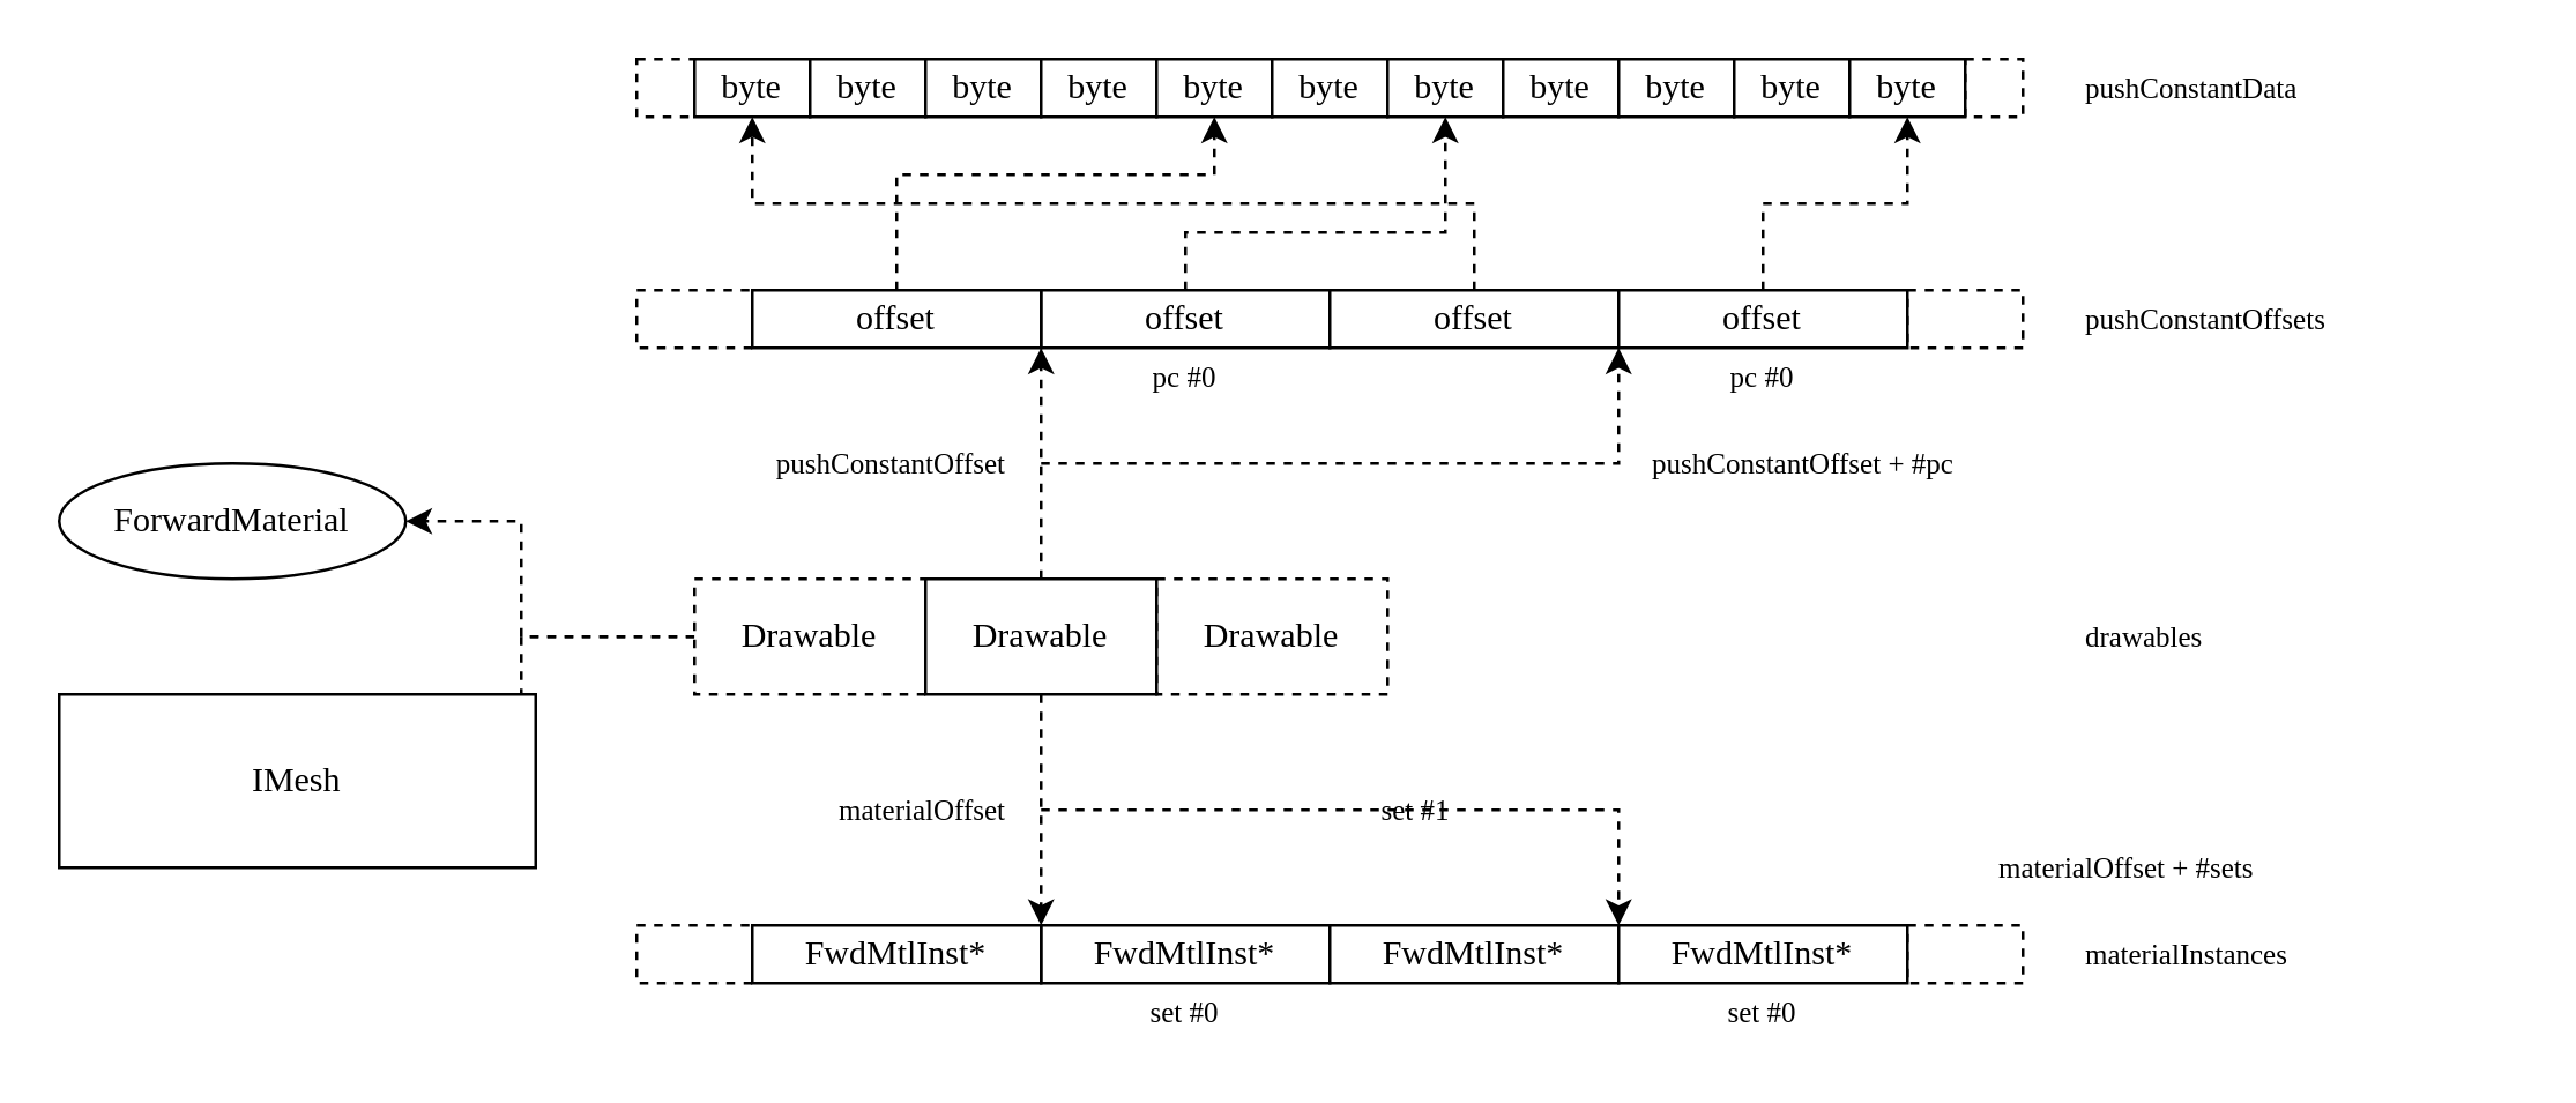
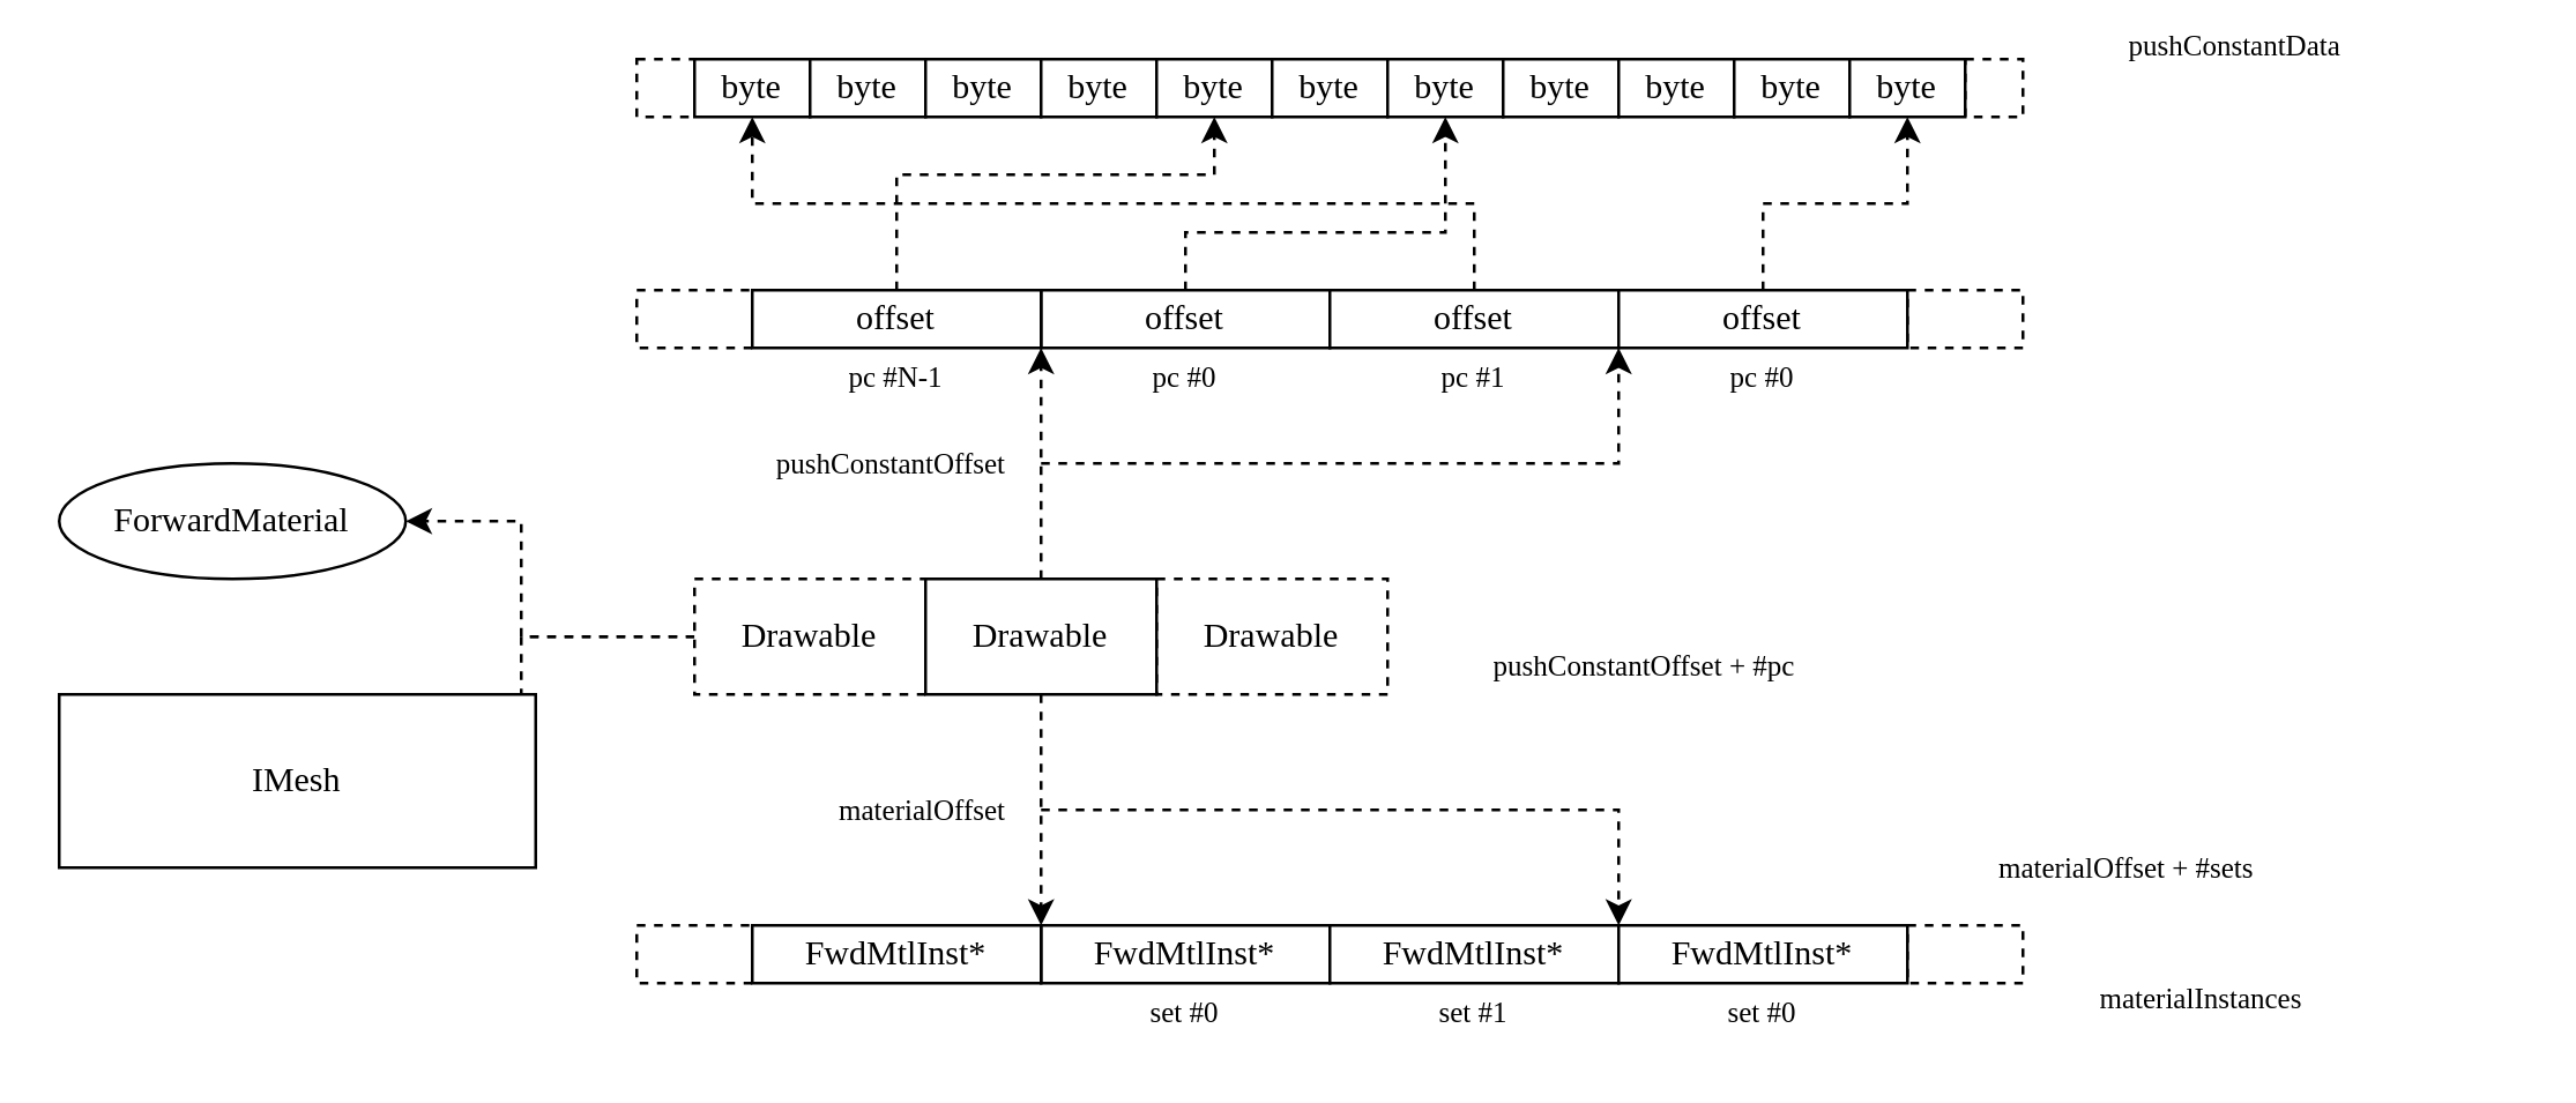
  <mxCell id="0" />
  <mxCell id="1" parent="0" />
  <mxCell id="2" style="edgeStyle=none;html=1;exitX=0;exitY=0.5;exitDx=0;exitDy=0;entryX=1;entryY=0.5;entryDx=0;entryDy=0;rounded=0;dashed=1;" edge="1" parent="1" source="4" target="55"><mxGeometry relative="1" as="geometry"><Array as="points"><mxPoint x="180" y="220" /><mxPoint x="180" y="260" /></Array></mxGeometry></mxCell>
  <mxCell id="3" style="edgeStyle=none;rounded=0;html=1;exitX=0;exitY=0.5;exitDx=0;exitDy=0;entryX=1;entryY=0.5;entryDx=0;entryDy=0;dashed=1;" edge="1" parent="1" source="4" target="56"><mxGeometry relative="1" as="geometry"><Array as="points"><mxPoint x="180" y="220" /><mxPoint x="180" y="180" /></Array></mxGeometry></mxCell>
  <mxCell id="4" value="Drawable" style="rounded=0;whiteSpace=wrap;html=1;shadow=0;fontFamily=Lucida Console;dashed=1;" parent="1" vertex="1"><mxGeometry x="240" y="200" width="80" height="40" as="geometry" /></mxCell>
  <mxCell id="5" value="Drawable" style="rounded=0;whiteSpace=wrap;html=1;shadow=0;fontFamily=Lucida Console;dashed=1;" parent="1" vertex="1"><mxGeometry x="400" y="200" width="80" height="40" as="geometry" /></mxCell>
  <mxCell id="6" value="" style="rounded=0;whiteSpace=wrap;html=1;shadow=0;fontFamily=Lucida Console;dashed=1;" parent="1" vertex="1"><mxGeometry x="220" y="100" width="40" height="20" as="geometry" /></mxCell>
  <mxCell id="7" value="" style="rounded=0;whiteSpace=wrap;html=1;shadow=0;fontFamily=Lucida Console;dashed=1;" parent="1" vertex="1"><mxGeometry x="660" y="100" width="40" height="20" as="geometry" /></mxCell>
  <mxCell id="8" value="" style="rounded=0;whiteSpace=wrap;html=1;shadow=0;fontFamily=Lucida Console;dashed=1;" parent="1" vertex="1"><mxGeometry x="220" width="20" height="20" as="geometry" y="20" /></mxCell>
  <mxCell id="9" value="" style="rounded=0;whiteSpace=wrap;html=1;shadow=0;fontFamily=Lucida Console;dashed=1;" parent="1" vertex="1"><mxGeometry x="680" width="20" height="20" as="geometry" y="20" /></mxCell>
  <mxCell id="10" value="" style="rounded=0;whiteSpace=wrap;html=1;shadow=0;fontFamily=Lucida Console;dashed=1;fillColor=default;" parent="1" vertex="1"><mxGeometry x="220" y="320" width="40" height="20" as="geometry" /></mxCell>
  <mxCell id="11" value="" style="rounded=0;whiteSpace=wrap;html=1;shadow=0;fontFamily=Lucida Console;dashed=1;" parent="1" vertex="1"><mxGeometry x="660" y="320" width="40" height="20" as="geometry" /></mxCell>
  <mxCell id="12" style="edgeStyle=none;html=1;exitX=0.5;exitY=1;exitDx=0;exitDy=0;entryX=1;entryY=0;entryDx=0;entryDy=0;dashed=1;fontFamily=Lucida Console;" parent="1" source="15" target="21" edge="1"><mxGeometry relative="1" as="geometry" /></mxCell>
  <mxCell id="13" style="edgeStyle=none;html=1;dashed=1;fontFamily=Lucida Console;entryX=0;entryY=0;entryDx=0;entryDy=0;rounded=0;" parent="1" target="18" edge="1"><mxGeometry relative="1" as="geometry"><mxPoint x="560" y="280" as="targetPoint" /><mxPoint x="360" y="280" as="sourcePoint" /><Array as="points"><mxPoint x="360" y="280" /><mxPoint x="560" y="280" /></Array></mxGeometry></mxCell>
  <mxCell id="14" style="edgeStyle=none;rounded=0;html=1;exitX=0.5;exitY=0;exitDx=0;exitDy=0;dashed=1;fontFamily=Lucida Console;fontSize=10;entryX=0;entryY=1;entryDx=0;entryDy=0;" parent="1" source="15" target="47" edge="1"><mxGeometry relative="1" as="geometry"><mxPoint x="360" y="110" as="targetPoint" /></mxGeometry></mxCell>
  <mxCell id="15" value="Drawable" style="rounded=0;whiteSpace=wrap;html=1;shadow=0;fontFamily=Lucida Console;" parent="1" vertex="1"><mxGeometry x="320" y="200" width="80" height="40" as="geometry" /></mxCell>
  <mxCell id="16" value="FwdMtlInst*" style="rounded=0;whiteSpace=wrap;html=1;shadow=0;fontFamily=Lucida Console;" parent="1" vertex="1"><mxGeometry x="360" y="320" width="100" height="20" as="geometry" /></mxCell>
  <mxCell id="17" value="FwdMtlInst*" style="rounded=0;whiteSpace=wrap;html=1;shadow=0;fontFamily=Lucida Console;" parent="1" vertex="1"><mxGeometry x="460" y="320" width="100" height="20" as="geometry" /></mxCell>
  <mxCell id="18" value="FwdMtlInst*" style="rounded=0;whiteSpace=wrap;html=1;shadow=0;fontFamily=Lucida Console;" parent="1" vertex="1"><mxGeometry x="560" y="320" width="100" height="20" as="geometry" /></mxCell>
  <mxCell id="19" value="materialOffset" style="text;html=1;strokeColor=none;fillColor=none;align=right;verticalAlign=middle;whiteSpace=wrap;rounded=0;shadow=0;dashed=1;fontFamily=Lucida Console;fontSize=10;" parent="1" vertex="1"><mxGeometry x="250" y="270" width="100" height="20" as="geometry" /></mxCell>
  <mxCell id="20" value="materialOffset + #sets" style="text;html=1;strokeColor=none;fillColor=none;align=left;verticalAlign=middle;whiteSpace=wrap;rounded=0;shadow=0;dashed=1;fontFamily=Lucida Console;fontSize=10;" parent="1" vertex="1"><mxGeometry x="690" y="290" width="150" height="20" as="geometry" /></mxCell>
  <mxCell id="21" value="FwdMtlInst*" style="rounded=0;whiteSpace=wrap;html=1;shadow=0;fontFamily=Lucida Console;" parent="1" vertex="1"><mxGeometry x="260" y="320" width="100" height="20" as="geometry" /></mxCell>
  <mxCell id="22" style="edgeStyle=none;rounded=0;html=1;exitX=0.5;exitY=0;exitDx=0;exitDy=0;entryX=0.5;entryY=1;entryDx=0;entryDy=0;dashed=1;fontFamily=Lucida Console;fontSize=10;" parent="1" source="52" target="33" edge="1"><mxGeometry relative="1" as="geometry"><Array as="points"><mxPoint x="310" y="60" /><mxPoint x="420" y="60" /></Array><mxPoint x="310" y="100" as="sourcePoint" /></mxGeometry></mxCell>
  <mxCell id="23" style="edgeStyle=none;rounded=0;html=1;exitX=0.5;exitY=0;exitDx=0;exitDy=0;entryX=0.5;entryY=1;entryDx=0;entryDy=0;dashed=1;fontFamily=Lucida Console;fontSize=10;" parent="1" source="47" target="35" edge="1"><mxGeometry relative="1" as="geometry"><Array as="points"><mxPoint x="410" y="80" /><mxPoint x="500" y="80" /></Array><mxPoint x="410" y="100" as="sourcePoint" /></mxGeometry></mxCell>
  <mxCell id="24" style="edgeStyle=none;rounded=0;html=1;exitX=0.5;exitY=0;exitDx=0;exitDy=0;entryX=0.5;entryY=1;entryDx=0;entryDy=0;dashed=1;fontFamily=Lucida Console;fontSize=10;" parent="1" source="51" target="29" edge="1"><mxGeometry relative="1" as="geometry"><Array as="points"><mxPoint x="510" y="70" /><mxPoint x="260" y="70" /></Array><mxPoint x="510" y="100" as="sourcePoint" /></mxGeometry></mxCell>
  <mxCell id="25" style="edgeStyle=none;rounded=0;html=1;exitX=0.5;exitY=0;exitDx=0;exitDy=0;dashed=1;fontFamily=Lucida Console;fontSize=10;entryX=0.5;entryY=1;entryDx=0;entryDy=0;" parent="1" source="53" target="39" edge="1"><mxGeometry relative="1" as="geometry"><mxPoint x="660" y="50" as="targetPoint" /><Array as="points"><mxPoint x="610" y="70" /><mxPoint x="660" y="70" /></Array><mxPoint x="610" y="100" as="sourcePoint" /></mxGeometry></mxCell>
  <mxCell id="26" style="edgeStyle=none;html=1;dashed=1;fontFamily=Lucida Console;rounded=0;entryX=1;entryY=1;entryDx=0;entryDy=0;" parent="1" target="51" edge="1"><mxGeometry relative="1" as="geometry"><mxPoint x="560" y="110" as="targetPoint" /><mxPoint x="360" y="160" as="sourcePoint" /><Array as="points"><mxPoint x="360" y="160" /><mxPoint x="560" y="160" /></Array></mxGeometry></mxCell>
  <mxCell id="27" value="pushConstantOffset" style="text;html=1;strokeColor=none;fillColor=none;align=right;verticalAlign=middle;whiteSpace=wrap;rounded=0;shadow=0;dashed=1;fontFamily=Lucida Console;fontSize=10;" parent="1" vertex="1"><mxGeometry x="250" y="150" width="100" height="20" as="geometry" /></mxCell>
- <mxCell id="28" value="pushConstantOffset + #pc" style="text;html=1;strokeColor=none;fillColor=none;align=left;verticalAlign=middle;whiteSpace=wrap;rounded=0;shadow=0;dashed=1;fontFamily=Lucida Console;fontSize=10;" parent="1" vertex="1"><mxGeometry x="570" y="150" width="150" height="20" as="geometry" /></mxCell>
+ <mxCell id="28" value="pushConstantOffset + #pc" style="text;html=1;strokeColor=none;fillColor=none;align=left;verticalAlign=middle;whiteSpace=wrap;rounded=0;shadow=0;dashed=1;fontFamily=Lucida Console;fontSize=10;" parent="1" vertex="1"><mxGeometry x="515" y="220" width="150" height="20" as="geometry" /></mxCell>
  <mxCell id="29" value="byte" style="rounded=0;whiteSpace=wrap;html=1;shadow=0;fontFamily=Lucida Console;" parent="1" vertex="1"><mxGeometry x="240" width="40" height="20" as="geometry" y="20" /></mxCell>
  <mxCell id="30" value="byte" style="rounded=0;whiteSpace=wrap;html=1;shadow=0;fontFamily=Lucida Console;" parent="1" vertex="1"><mxGeometry x="280" width="40" height="20" as="geometry" y="20" /></mxCell>
  <mxCell id="31" value="byte" style="rounded=0;whiteSpace=wrap;html=1;shadow=0;fontFamily=Lucida Console;" parent="1" vertex="1"><mxGeometry x="320" width="40" height="20" as="geometry" y="20" /></mxCell>
  <mxCell id="32" value="byte" style="rounded=0;whiteSpace=wrap;html=1;shadow=0;fontFamily=Lucida Console;" parent="1" vertex="1"><mxGeometry x="360" width="40" height="20" as="geometry" y="20" /></mxCell>
  <mxCell id="33" value="byte" style="rounded=0;whiteSpace=wrap;html=1;shadow=0;fontFamily=Lucida Console;" parent="1" vertex="1"><mxGeometry x="400" width="40" height="20" as="geometry" y="20" /></mxCell>
  <mxCell id="34" value="byte" style="rounded=0;whiteSpace=wrap;html=1;shadow=0;fontFamily=Lucida Console;" parent="1" vertex="1"><mxGeometry x="440" width="40" height="20" as="geometry" y="20" /></mxCell>
  <mxCell id="35" value="byte" style="rounded=0;whiteSpace=wrap;html=1;shadow=0;fontFamily=Lucida Console;" parent="1" vertex="1"><mxGeometry x="480" width="40" height="20" as="geometry" y="20" /></mxCell>
  <mxCell id="36" value="byte" style="rounded=0;whiteSpace=wrap;html=1;shadow=0;fontFamily=Lucida Console;" parent="1" vertex="1"><mxGeometry x="520" width="40" height="20" as="geometry" y="20" /></mxCell>
  <mxCell id="37" value="byte" style="rounded=0;whiteSpace=wrap;html=1;shadow=0;fontFamily=Lucida Console;" parent="1" vertex="1"><mxGeometry x="560" width="40" height="20" as="geometry" y="20" /></mxCell>
  <mxCell id="38" value="byte" style="rounded=0;whiteSpace=wrap;html=1;shadow=0;fontFamily=Lucida Console;" parent="1" vertex="1"><mxGeometry x="600" width="40" height="20" as="geometry" y="20" /></mxCell>
  <mxCell id="39" value="byte" style="rounded=0;whiteSpace=wrap;html=1;shadow=0;fontFamily=Lucida Console;" parent="1" vertex="1"><mxGeometry x="640" width="40" height="20" as="geometry" y="20" /></mxCell>
  <mxCell id="40" value="set #0" style="text;html=1;strokeColor=none;fillColor=none;align=center;verticalAlign=middle;whiteSpace=wrap;rounded=0;shadow=0;dashed=1;fontFamily=Lucida Console;fontSize=10;" parent="1" vertex="1"><mxGeometry x="360" y="340" width="100" height="20" as="geometry" /></mxCell>
- <mxCell id="41" value="set #1" style="text;html=1;strokeColor=none;fillColor=none;align=center;verticalAlign=middle;whiteSpace=wrap;rounded=0;shadow=0;dashed=1;fontFamily=Lucida Console;fontSize=10;" parent="1" vertex="1"><mxGeometry x="440" y="270" width="100" height="20" as="geometry" /></mxCell>
+ <mxCell id="41" value="set #1" style="text;html=1;strokeColor=none;fillColor=none;align=center;verticalAlign=middle;whiteSpace=wrap;rounded=0;shadow=0;dashed=1;fontFamily=Lucida Console;fontSize=10;" parent="1" vertex="1"><mxGeometry x="460" y="340" width="100" height="20" as="geometry" /></mxCell>
  <mxCell id="42" value="set #0" style="text;html=1;strokeColor=none;fillColor=none;align=center;verticalAlign=middle;whiteSpace=wrap;rounded=0;shadow=0;dashed=1;fontFamily=Lucida Console;fontSize=10;" parent="1" vertex="1"><mxGeometry x="560" y="340" width="100" height="20" as="geometry" /></mxCell>
+ <mxCell id="43" value="pc #N-1" style="text;html=1;strokeColor=none;fillColor=none;align=center;verticalAlign=middle;whiteSpace=wrap;rounded=0;shadow=0;dashed=1;fontFamily=Lucida Console;fontSize=10;" parent="1" vertex="1"><mxGeometry x="260" y="120" width="100" height="20" as="geometry" /></mxCell>
  <mxCell id="44" value="pc #0" style="text;html=1;strokeColor=none;fillColor=none;align=center;verticalAlign=middle;whiteSpace=wrap;rounded=0;shadow=0;dashed=1;fontFamily=Lucida Console;fontSize=10;" parent="1" vertex="1"><mxGeometry x="360" y="120" width="100" height="20" as="geometry" /></mxCell>
+ <mxCell id="45" value="pc #1" style="text;html=1;strokeColor=none;fillColor=none;align=center;verticalAlign=middle;whiteSpace=wrap;rounded=0;shadow=0;dashed=1;fontFamily=Lucida Console;fontSize=10;" parent="1" vertex="1"><mxGeometry x="460" y="120" width="100" height="20" as="geometry" /></mxCell>
  <mxCell id="46" value="pc #0" style="text;html=1;strokeColor=none;fillColor=none;align=center;verticalAlign=middle;whiteSpace=wrap;rounded=0;shadow=0;dashed=1;fontFamily=Lucida Console;fontSize=10;" parent="1" vertex="1"><mxGeometry x="560" y="120" width="100" height="20" as="geometry" /></mxCell>
  <mxCell id="47" value="offset" style="rounded=0;whiteSpace=wrap;html=1;shadow=0;fontFamily=Lucida Console;" parent="1" vertex="1"><mxGeometry x="360" y="100" width="100" height="20" as="geometry" /></mxCell>
- <mxCell id="48" value="pushConstantData" style="text;html=1;strokeColor=none;fillColor=none;align=left;verticalAlign=middle;whiteSpace=wrap;rounded=0;shadow=0;dashed=1;fontFamily=Lucida Console;fontSize=10;" parent="1" vertex="1"><mxGeometry x="720" width="150" height="20" as="geometry" y="20" /></mxCell>
- <mxCell id="49" value="pushConstantOffsets" style="text;html=1;strokeColor=none;fillColor=none;align=left;verticalAlign=middle;whiteSpace=wrap;rounded=0;shadow=0;dashed=1;fontFamily=Lucida Console;fontSize=10;" parent="1" vertex="1"><mxGeometry x="720" y="100" width="150" height="20" as="geometry" /></mxCell>
- <mxCell id="50" value="materialInstances" style="text;html=1;strokeColor=none;fillColor=none;align=left;verticalAlign=middle;whiteSpace=wrap;rounded=0;shadow=0;dashed=1;fontFamily=Lucida Console;fontSize=10;" parent="1" vertex="1"><mxGeometry x="720" y="320" width="150" height="20" as="geometry" /></mxCell>
+ <mxCell id="48" value="pushConstantData" style="text;html=1;strokeColor=none;fillColor=none;align=left;verticalAlign=middle;whiteSpace=wrap;rounded=0;shadow=0;dashed=1;fontFamily=Lucida Console;fontSize=10;" parent="1" vertex="1"><mxGeometry x="735" y="5" width="150" height="20" as="geometry" /></mxCell>
+ <mxCell id="50" value="materialInstances" style="text;html=1;strokeColor=none;fillColor=none;align=left;verticalAlign=middle;whiteSpace=wrap;rounded=0;shadow=0;dashed=1;fontFamily=Lucida Console;fontSize=10;" parent="1" vertex="1"><mxGeometry x="725" y="335" width="150" height="20" as="geometry" /></mxCell>
  <mxCell id="51" value="offset" style="rounded=0;whiteSpace=wrap;html=1;shadow=0;fontFamily=Lucida Console;" parent="1" vertex="1"><mxGeometry x="460" y="100" width="100" height="20" as="geometry" /></mxCell>
  <mxCell id="52" value="offset" style="rounded=0;whiteSpace=wrap;html=1;shadow=0;fontFamily=Lucida Console;" parent="1" vertex="1"><mxGeometry x="260" y="100" width="100" height="20" as="geometry" /></mxCell>
  <mxCell id="53" value="offset" style="rounded=0;whiteSpace=wrap;html=1;shadow=0;fontFamily=Lucida Console;" parent="1" vertex="1"><mxGeometry x="560" y="100" width="100" height="20" as="geometry" /></mxCell>
- <mxCell id="54" value="drawables" style="text;html=1;strokeColor=none;fillColor=none;align=left;verticalAlign=middle;whiteSpace=wrap;rounded=0;shadow=0;dashed=1;fontFamily=Lucida Console;fontSize=10;" parent="1" vertex="1"><mxGeometry x="720" y="210" width="150" height="20" as="geometry" /></mxCell>
  <mxCell id="55" value="IMesh" style="rounded=0;whiteSpace=wrap;html=1;shadow=0;fontFamily=Lucida Console;" vertex="1" parent="1"><mxGeometry x="20" y="240" width="165" height="60" as="geometry" /></mxCell>
  <mxCell id="56" value="ForwardMaterial" style="ellipse;whiteSpace=wrap;html=1;shadow=0;fontFamily=Lucida Console;" vertex="1" parent="1"><mxGeometry y="160" width="120" height="40" as="geometry" x="20" /></mxCell>
